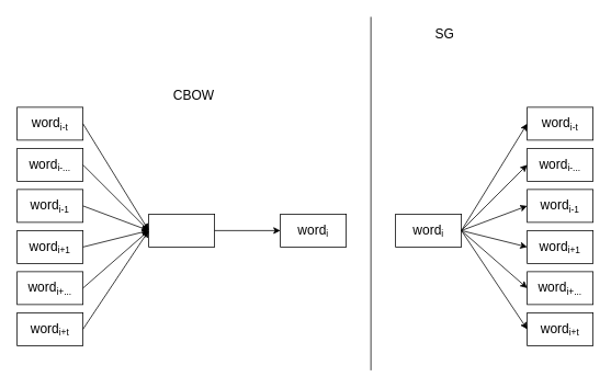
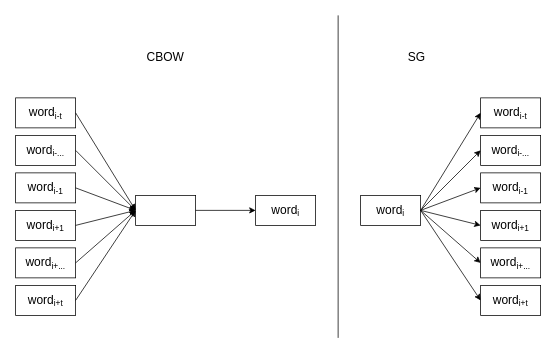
  <mxCell id="0" />
  <mxCell id="1" parent="0" />
  <mxCell id="2" value="&lt;font style=&quot;font-size: 16px;&quot;&gt;word&lt;/font&gt;&lt;font style=&quot;font-size: 13.333px;&quot;&gt;&lt;sub&gt;i-t&lt;/sub&gt;&lt;/font&gt;" style="text;html=1;align=center;verticalAlign=middle;whiteSpace=wrap;rounded=0;labelBorderColor=none;strokeColor=default;shadow=0;" vertex="1" parent="1"><mxGeometry x="20" y="130" width="80" height="40" as="geometry" /></mxCell>
  <mxCell id="3" value="&lt;font style=&quot;font-size: 16px;&quot;&gt;word&lt;/font&gt;&lt;font style=&quot;font-size: 13.333px;&quot;&gt;&lt;sub&gt;i-...&lt;/sub&gt;&lt;/font&gt;" style="text;html=1;align=center;verticalAlign=middle;whiteSpace=wrap;rounded=0;labelBorderColor=none;strokeColor=default;shadow=0;" vertex="1" parent="1"><mxGeometry x="20" y="180" width="80" height="40" as="geometry" /></mxCell>
  <mxCell id="4" value="&lt;font style=&quot;font-size: 16px;&quot;&gt;word&lt;/font&gt;&lt;font style=&quot;font-size: 13.333px;&quot;&gt;&lt;sub&gt;i-1&lt;/sub&gt;&lt;/font&gt;" style="text;html=1;align=center;verticalAlign=middle;whiteSpace=wrap;rounded=0;labelBorderColor=none;strokeColor=default;shadow=0;" vertex="1" parent="1"><mxGeometry x="20" y="230" width="80" height="40" as="geometry" /></mxCell>
  <mxCell id="5" value="&lt;font style=&quot;font-size: 16px;&quot;&gt;word&lt;/font&gt;&lt;font style=&quot;font-size: 13.333px;&quot;&gt;&lt;sub&gt;i+1&lt;/sub&gt;&lt;/font&gt;" style="text;html=1;align=center;verticalAlign=middle;whiteSpace=wrap;rounded=0;labelBorderColor=none;strokeColor=default;shadow=0;" vertex="1" parent="1"><mxGeometry x="20" y="280" width="80" height="40" as="geometry" /></mxCell>
  <mxCell id="6" value="&lt;font style=&quot;font-size: 16px;&quot;&gt;word&lt;/font&gt;&lt;font style=&quot;font-size: 13.333px;&quot;&gt;&lt;sub&gt;i+...&lt;/sub&gt;&lt;/font&gt;" style="text;html=1;align=center;verticalAlign=middle;whiteSpace=wrap;rounded=0;labelBorderColor=none;strokeColor=default;shadow=0;" vertex="1" parent="1"><mxGeometry x="20" y="330" width="80" height="40" as="geometry" /></mxCell>
  <mxCell id="7" value="&lt;font style=&quot;font-size: 16px;&quot;&gt;word&lt;/font&gt;&lt;font style=&quot;font-size: 13.333px;&quot;&gt;&lt;sub&gt;i+t&lt;/sub&gt;&lt;/font&gt;" style="text;html=1;align=center;verticalAlign=middle;whiteSpace=wrap;rounded=0;labelBorderColor=none;strokeColor=default;shadow=0;" vertex="1" parent="1"><mxGeometry x="20" y="380" width="80" height="40" as="geometry" /></mxCell>
  <mxCell id="8" value="&lt;font style=&quot;font-size: 16px;&quot;&gt;word&lt;/font&gt;&lt;font style=&quot;font-size: 13.333px;&quot;&gt;&lt;sub&gt;i&lt;/sub&gt;&lt;/font&gt;" style="text;html=1;align=center;verticalAlign=middle;whiteSpace=wrap;rounded=0;labelBorderColor=none;strokeColor=default;shadow=0;" vertex="1" parent="1"><mxGeometry x="340" y="260" width="80" height="40" as="geometry" /></mxCell>
  <mxCell id="9" value="" style="text;html=1;align=center;verticalAlign=middle;whiteSpace=wrap;rounded=0;labelBorderColor=none;strokeColor=default;shadow=0;" vertex="1" parent="1"><mxGeometry x="180" y="260" width="80" height="40" as="geometry" /></mxCell>
  <mxCell id="10" value="" style="endArrow=classic;html=1;fontSize=16;exitX=1;exitY=0.5;exitDx=0;exitDy=0;entryX=0;entryY=0.5;entryDx=0;entryDy=0;shadow=0;" edge="1" parent="1" source="2" target="9"><mxGeometry width="50" height="50" relative="1" as="geometry"><mxPoint x="250" y="420" as="sourcePoint" /><mxPoint x="300" y="370" as="targetPoint" /></mxGeometry></mxCell>
  <mxCell id="11" value="" style="endArrow=classic;html=1;fontSize=16;exitX=1;exitY=0.5;exitDx=0;exitDy=0;shadow=0;" edge="1" parent="1" source="3"><mxGeometry width="50" height="50" relative="1" as="geometry"><mxPoint x="250" y="420" as="sourcePoint" /><mxPoint x="180" y="280" as="targetPoint" /></mxGeometry></mxCell>
  <mxCell id="12" value="" style="endArrow=classic;html=1;fontSize=16;exitX=1;exitY=0.5;exitDx=0;exitDy=0;shadow=0;" edge="1" parent="1" source="4"><mxGeometry width="50" height="50" relative="1" as="geometry"><mxPoint x="250" y="420" as="sourcePoint" /><mxPoint x="180" y="280" as="targetPoint" /></mxGeometry></mxCell>
  <mxCell id="13" value="" style="endArrow=classic;html=1;fontSize=16;exitX=1;exitY=0.5;exitDx=0;exitDy=0;entryX=0;entryY=0.5;entryDx=0;entryDy=0;shadow=0;" edge="1" parent="1" source="5" target="9"><mxGeometry width="50" height="50" relative="1" as="geometry"><mxPoint x="250" y="420" as="sourcePoint" /><mxPoint x="300" y="370" as="targetPoint" /></mxGeometry></mxCell>
  <mxCell id="14" value="" style="endArrow=classic;html=1;fontSize=16;exitX=1;exitY=0.5;exitDx=0;exitDy=0;entryX=0;entryY=0.5;entryDx=0;entryDy=0;shadow=0;" edge="1" parent="1" source="6" target="9"><mxGeometry width="50" height="50" relative="1" as="geometry"><mxPoint x="250" y="420" as="sourcePoint" /><mxPoint x="300" y="370" as="targetPoint" /></mxGeometry></mxCell>
  <mxCell id="15" value="" style="endArrow=classic;html=1;fontSize=16;exitX=1;exitY=0.5;exitDx=0;exitDy=0;shadow=0;" edge="1" parent="1" source="7"><mxGeometry width="50" height="50" relative="1" as="geometry"><mxPoint x="250" y="420" as="sourcePoint" /><mxPoint x="180" y="280" as="targetPoint" /></mxGeometry></mxCell>
  <mxCell id="16" value="" style="endArrow=classic;html=1;fontSize=16;exitX=1;exitY=0.5;exitDx=0;exitDy=0;entryX=0;entryY=0.5;entryDx=0;entryDy=0;shadow=0;" edge="1" parent="1" source="9" target="8"><mxGeometry width="50" height="50" relative="1" as="geometry"><mxPoint x="250" y="420" as="sourcePoint" /><mxPoint x="300" y="370" as="targetPoint" /></mxGeometry></mxCell>
  <mxCell id="17" value="&lt;font style=&quot;font-size: 16px;&quot;&gt;word&lt;/font&gt;&lt;font style=&quot;font-size: 13.333px;&quot;&gt;&lt;sub&gt;i&lt;/sub&gt;&lt;/font&gt;" style="text;html=1;align=center;verticalAlign=middle;whiteSpace=wrap;rounded=0;labelBorderColor=none;strokeColor=default;shadow=0;" vertex="1" parent="1"><mxGeometry x="480" y="260" width="80" height="40" as="geometry" /></mxCell>
  <mxCell id="18" value="&lt;font style=&quot;font-size: 16px;&quot;&gt;word&lt;/font&gt;&lt;font style=&quot;font-size: 13.333px;&quot;&gt;&lt;sub&gt;i-t&lt;/sub&gt;&lt;/font&gt;" style="text;html=1;align=center;verticalAlign=middle;whiteSpace=wrap;rounded=0;labelBorderColor=none;strokeColor=default;shadow=0;" vertex="1" parent="1"><mxGeometry x="640" y="130" width="80" height="40" as="geometry" /></mxCell>
  <mxCell id="19" value="&lt;font style=&quot;font-size: 16px;&quot;&gt;word&lt;/font&gt;&lt;font style=&quot;font-size: 13.333px;&quot;&gt;&lt;sub&gt;i-...&lt;/sub&gt;&lt;/font&gt;" style="text;html=1;align=center;verticalAlign=middle;whiteSpace=wrap;rounded=0;labelBorderColor=none;strokeColor=default;shadow=0;" vertex="1" parent="1"><mxGeometry x="640" y="180" width="80" height="40" as="geometry" /></mxCell>
  <mxCell id="20" value="&lt;font style=&quot;font-size: 16px;&quot;&gt;word&lt;/font&gt;&lt;font style=&quot;font-size: 13.333px;&quot;&gt;&lt;sub&gt;i-1&lt;/sub&gt;&lt;/font&gt;" style="text;html=1;align=center;verticalAlign=middle;whiteSpace=wrap;rounded=0;labelBorderColor=none;strokeColor=default;shadow=0;" vertex="1" parent="1"><mxGeometry x="640" y="230" width="80" height="40" as="geometry" /></mxCell>
  <mxCell id="21" value="&lt;font style=&quot;font-size: 16px;&quot;&gt;word&lt;/font&gt;&lt;font style=&quot;font-size: 13.333px;&quot;&gt;&lt;sub&gt;i+1&lt;/sub&gt;&lt;/font&gt;" style="text;html=1;align=center;verticalAlign=middle;whiteSpace=wrap;rounded=0;labelBorderColor=none;strokeColor=default;shadow=0;" vertex="1" parent="1"><mxGeometry x="640" y="280" width="80" height="40" as="geometry" /></mxCell>
  <mxCell id="22" value="&lt;font style=&quot;font-size: 16px;&quot;&gt;word&lt;/font&gt;&lt;font style=&quot;font-size: 13.333px;&quot;&gt;&lt;sub&gt;i+...&lt;/sub&gt;&lt;/font&gt;" style="text;html=1;align=center;verticalAlign=middle;whiteSpace=wrap;rounded=0;labelBorderColor=none;strokeColor=default;shadow=0;" vertex="1" parent="1"><mxGeometry x="640" y="330" width="80" height="40" as="geometry" /></mxCell>
  <mxCell id="23" value="&lt;font style=&quot;font-size: 16px;&quot;&gt;word&lt;/font&gt;&lt;font style=&quot;font-size: 13.333px;&quot;&gt;&lt;sub&gt;i+t&lt;/sub&gt;&lt;/font&gt;" style="text;html=1;align=center;verticalAlign=middle;whiteSpace=wrap;rounded=0;labelBorderColor=none;strokeColor=default;shadow=0;" vertex="1" parent="1"><mxGeometry x="640" y="380" width="80" height="40" as="geometry" /></mxCell>
  <mxCell id="24" value="" style="endArrow=classic;html=1;shadow=0;fontSize=16;exitX=1;exitY=0.5;exitDx=0;exitDy=0;entryX=0;entryY=0.5;entryDx=0;entryDy=0;" edge="1" parent="1" source="17" target="18"><mxGeometry width="50" height="50" relative="1" as="geometry"><mxPoint x="360" y="260" as="sourcePoint" /><mxPoint x="410" y="210" as="targetPoint" /></mxGeometry></mxCell>
  <mxCell id="25" value="" style="endArrow=classic;html=1;shadow=0;fontSize=16;entryX=0;entryY=0.5;entryDx=0;entryDy=0;" edge="1" parent="1" target="19"><mxGeometry width="50" height="50" relative="1" as="geometry"><mxPoint x="560" y="280" as="sourcePoint" /><mxPoint x="650" y="160" as="targetPoint" /></mxGeometry></mxCell>
  <mxCell id="26" value="" style="endArrow=classic;html=1;shadow=0;fontSize=16;entryX=0;entryY=0.5;entryDx=0;entryDy=0;" edge="1" parent="1" target="20"><mxGeometry width="50" height="50" relative="1" as="geometry"><mxPoint x="560" y="280" as="sourcePoint" /><mxPoint x="650" y="210" as="targetPoint" /></mxGeometry></mxCell>
  <mxCell id="27" value="" style="endArrow=classic;html=1;shadow=0;fontSize=16;entryX=0;entryY=0.5;entryDx=0;entryDy=0;" edge="1" parent="1" target="21"><mxGeometry width="50" height="50" relative="1" as="geometry"><mxPoint x="560" y="280" as="sourcePoint" /><mxPoint x="650" y="260" as="targetPoint" /></mxGeometry></mxCell>
  <mxCell id="28" value="" style="endArrow=classic;html=1;shadow=0;fontSize=16;entryX=0;entryY=0.5;entryDx=0;entryDy=0;" edge="1" parent="1" target="22"><mxGeometry width="50" height="50" relative="1" as="geometry"><mxPoint x="560" y="280" as="sourcePoint" /><mxPoint x="650" y="310" as="targetPoint" /></mxGeometry></mxCell>
  <mxCell id="29" value="" style="endArrow=classic;html=1;shadow=0;fontSize=16;entryX=0;entryY=0.5;entryDx=0;entryDy=0;" edge="1" parent="1" target="23"><mxGeometry width="50" height="50" relative="1" as="geometry"><mxPoint x="560" y="280" as="sourcePoint" /><mxPoint x="650" y="360" as="targetPoint" /></mxGeometry></mxCell>
- <mxCell id="30" value="CBOW" style="text;html=1;strokeColor=none;fillColor=none;align=center;verticalAlign=middle;whiteSpace=wrap;rounded=0;shadow=0;labelBorderColor=none;fontSize=16;" vertex="1" parent="1"><mxGeometry x="205" y="100" width="60" height="30" as="geometry" /></mxCell>
- <mxCell id="31" value="SG" style="text;html=1;strokeColor=none;fillColor=none;align=center;verticalAlign=middle;whiteSpace=wrap;rounded=0;shadow=0;labelBorderColor=none;fontSize=16;" vertex="1" parent="1"><mxGeometry x="510" y="25" width="60" height="30" as="geometry" /></mxCell>
+ <mxCell id="30" value="CBOW" style="text;html=1;strokeColor=none;fillColor=none;align=center;verticalAlign=middle;whiteSpace=wrap;rounded=0;shadow=0;labelBorderColor=none;fontSize=16;" vertex="1" parent="1"><mxGeometry x="190" y="60" width="60" height="30" as="geometry" /></mxCell>
+ <mxCell id="31" value="SG" style="text;html=1;strokeColor=none;fillColor=none;align=center;verticalAlign=middle;whiteSpace=wrap;rounded=0;shadow=0;labelBorderColor=none;fontSize=16;" vertex="1" parent="1"><mxGeometry x="525" y="60" width="60" height="30" as="geometry" /></mxCell>
  <mxCell id="32" value="" style="endArrow=none;html=1;shadow=0;fontSize=16;" edge="1" parent="1"><mxGeometry width="50" height="50" relative="1" as="geometry"><mxPoint x="450" y="450" as="sourcePoint" /><mxPoint x="450" y="20" as="targetPoint" /></mxGeometry></mxCell>
